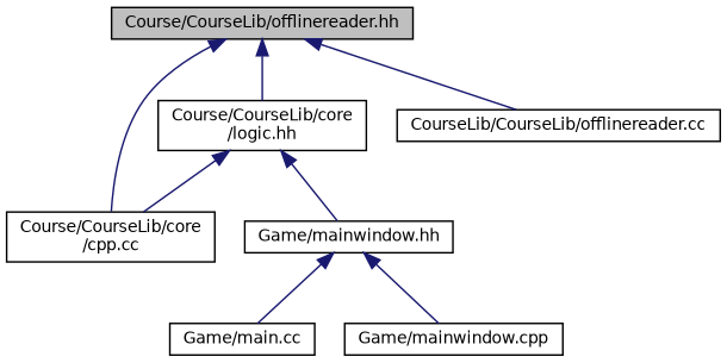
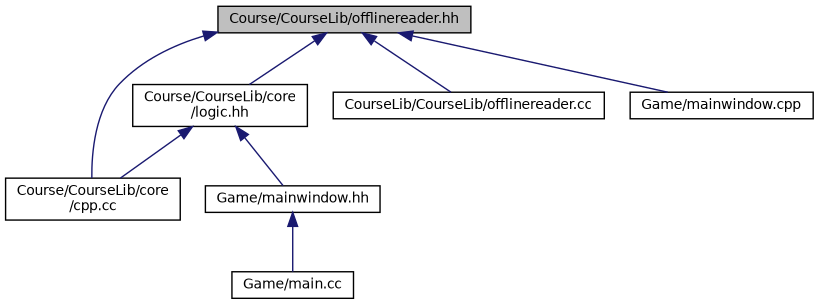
  digraph {
    node [color=black fillcolor=white fontname=Helvetica fontsize=10 shape=record style=filled]
    edge [color=midnightblue dir=back fontname=Helvetica fontsize=10 labelfontname=Helvetica labelfontsize=10 style=solid]
    n1 [fillcolor=grey75 fontcolor=black height=0.2 label="Course/CourseLib/offlinereader.hh" width=0.4]
    n2 [height=0.2 label="Course/CourseLib/core\l/cpp.cc" width=0.4]
    n3 [height=0.2 label="Course/CourseLib/core\l/logic.hh" width=0.4]
    n4 [height=0.2 label="CourseLib/CourseLib/offlinereader.cc" width=0.4]
    n5 [height=0.2 label="Game/mainwindow.hh" width=0.4]
    n6 [height=0.2 label="Game/main.cc" width=0.4]
    n7 [height=0.2 label="Game/mainwindow.cpp" width=0.4]
    n1 -> n2
    n1 -> n3
    n1 -> n4
    n3 -> n2
    n3 -> n5
    n5 -> n6
-   n5 -> n7
+   n1 -> n7
  }
